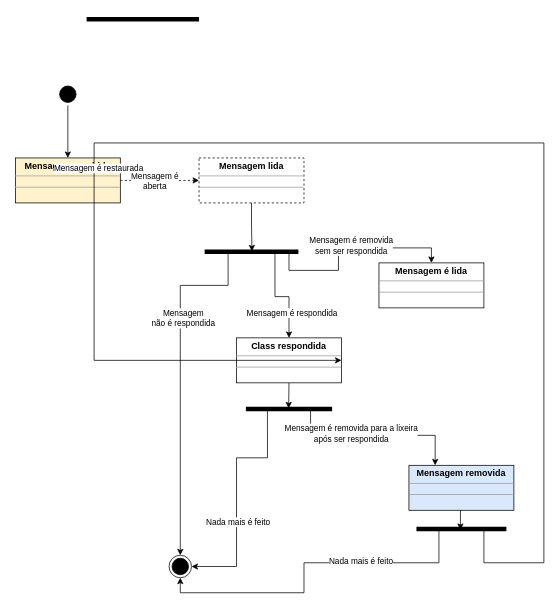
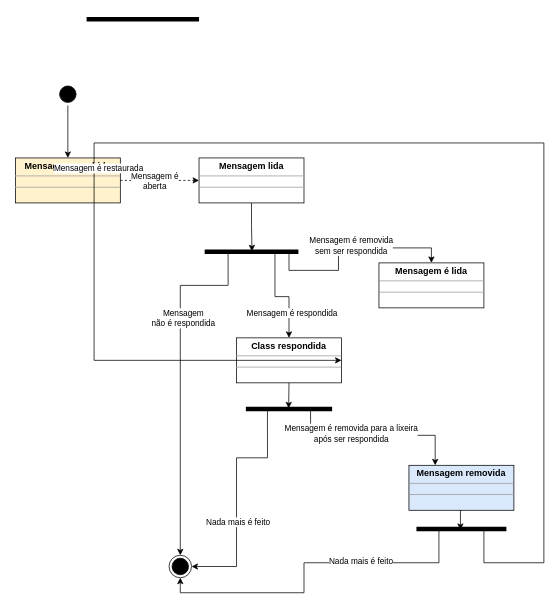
  <mxCell id="0" />
  <mxCell id="1" parent="0" />
  <mxCell id="2" value="" style="ellipse;html=1;shape=endState;fillColor=#000000;strokeColor=#000000;" vertex="1" parent="1"><mxGeometry x="225" y="740" width="30" height="30" as="geometry" /></mxCell>
  <mxCell id="3" style="edgeStyle=orthogonalEdgeStyle;rounded=0;orthogonalLoop=1;jettySize=auto;html=1;exitX=0.5;exitY=1;exitDx=0;exitDy=0;entryX=0.5;entryY=0;entryDx=0;entryDy=0;strokeColor=#000000;" edge="1" parent="1" source="4" target="7"><mxGeometry relative="1" as="geometry" /></mxCell>
  <mxCell id="4" value="" style="ellipse;html=1;shape=startState;fillColor=#000000;strokeColor=#000000;" vertex="1" parent="1"><mxGeometry x="75" y="110" width="30" height="30" as="geometry" /></mxCell>
  <mxCell id="5" style="edgeStyle=orthogonalEdgeStyle;rounded=0;orthogonalLoop=1;jettySize=auto;html=1;exitX=1;exitY=0.5;exitDx=0;exitDy=0;entryX=0;entryY=0.5;entryDx=0;entryDy=0;strokeColor=#000000;dashed=1;" edge="1" parent="1" source="7" target="9"><mxGeometry relative="1" as="geometry" /></mxCell>
  <mxCell id="6" value="Mensagem é&lt;br&gt;aberta" style="edgeLabel;html=1;align=center;verticalAlign=middle;resizable=0;points=[];" vertex="1" connectable="0" parent="5"><mxGeometry x="-0.248" y="1" relative="1" as="geometry"><mxPoint x="6" y="1" as="offset" /></mxGeometry></mxCell>
  <mxCell id="7" value="&lt;p style=&quot;margin: 0px ; margin-top: 4px ; text-align: center&quot;&gt;&lt;b&gt;Mensagem recebida&lt;/b&gt;&lt;/p&gt;&lt;hr size=&quot;1&quot;&gt;&lt;div style=&quot;height: 2px&quot;&gt;&lt;/div&gt;&lt;hr size=&quot;1&quot;&gt;&lt;div style=&quot;height: 2px&quot;&gt;&lt;/div&gt;" style="verticalAlign=top;align=left;overflow=fill;fontSize=12;fontFamily=Helvetica;html=1;strokeColor=#000000;fillColor=#fff2cc;" vertex="1" parent="1"><mxGeometry x="20" y="210" width="140" height="60" as="geometry" /></mxCell>
  <mxCell id="8" style="edgeStyle=orthogonalEdgeStyle;rounded=0;orthogonalLoop=1;jettySize=auto;html=1;exitX=0.5;exitY=1;exitDx=0;exitDy=0;strokeColor=#000000;entryX=0.505;entryY=0.455;entryDx=0;entryDy=0;entryPerimeter=0;" edge="1" parent="1" source="9" target="17"><mxGeometry relative="1" as="geometry"><mxPoint x="335" y="320" as="targetPoint" /></mxGeometry></mxCell>
- <mxCell id="9" value="&lt;p style=&quot;margin: 0px ; margin-top: 4px ; text-align: center&quot;&gt;&lt;b&gt;Mensagem lida&lt;/b&gt;&lt;/p&gt;&lt;hr size=&quot;1&quot;&gt;&lt;div style=&quot;height: 2px&quot;&gt;&lt;/div&gt;&lt;hr size=&quot;1&quot;&gt;&lt;div style=&quot;height: 2px&quot;&gt;&lt;/div&gt;" style="verticalAlign=top;align=left;overflow=fill;fontSize=12;fontFamily=Helvetica;html=1;strokeColor=#000000;dashed=1;" vertex="1" parent="1"><mxGeometry x="265" y="210" width="140" height="60" as="geometry" /></mxCell>
+ <mxCell id="9" value="&lt;p style=&quot;margin: 0px ; margin-top: 4px ; text-align: center&quot;&gt;&lt;b&gt;Mensagem lida&lt;/b&gt;&lt;/p&gt;&lt;hr size=&quot;1&quot;&gt;&lt;div style=&quot;height: 2px&quot;&gt;&lt;/div&gt;&lt;hr size=&quot;1&quot;&gt;&lt;div style=&quot;height: 2px&quot;&gt;&lt;/div&gt;" style="verticalAlign=top;align=left;overflow=fill;fontSize=12;fontFamily=Helvetica;html=1;strokeColor=#000000;" vertex="1" parent="1"><mxGeometry x="265" y="210" width="140" height="60" as="geometry" /></mxCell>
  <mxCell id="10" value="" style="shape=line;html=1;strokeWidth=6;strokeColor=#000000;" vertex="1" parent="1"><mxGeometry x="115" y="20" width="150" height="10" as="geometry" /></mxCell>
  <mxCell id="11" style="edgeStyle=orthogonalEdgeStyle;rounded=0;orthogonalLoop=1;jettySize=auto;html=1;exitX=0.25;exitY=0.5;exitDx=0;exitDy=0;exitPerimeter=0;entryX=0.5;entryY=0;entryDx=0;entryDy=0;strokeColor=#000000;" edge="1" parent="1" source="17" target="2"><mxGeometry relative="1" as="geometry"><Array as="points"><mxPoint x="304" y="380" /><mxPoint x="240" y="380" /></Array></mxGeometry></mxCell>
  <mxCell id="12" value="Mensagem&lt;br&gt;não é respondida" style="edgeLabel;html=1;align=center;verticalAlign=middle;resizable=0;points=[];" vertex="1" connectable="0" parent="11"><mxGeometry x="-0.353" y="3" relative="1" as="geometry"><mxPoint as="offset" /></mxGeometry></mxCell>
  <mxCell id="13" style="edgeStyle=orthogonalEdgeStyle;rounded=0;orthogonalLoop=1;jettySize=auto;html=1;exitX=0.75;exitY=0.5;exitDx=0;exitDy=0;exitPerimeter=0;strokeColor=#000000;" edge="1" parent="1" source="17" target="19"><mxGeometry relative="1" as="geometry" /></mxCell>
  <mxCell id="14" value="Mensagem é respondida" style="edgeLabel;html=1;align=center;verticalAlign=middle;resizable=0;points=[];" vertex="1" connectable="0" parent="13"><mxGeometry x="0.291" y="3" relative="1" as="geometry"><mxPoint y="14" as="offset" /></mxGeometry></mxCell>
  <mxCell id="15" style="edgeStyle=orthogonalEdgeStyle;rounded=0;orthogonalLoop=1;jettySize=auto;html=1;exitX=1;exitY=0.5;exitDx=0;exitDy=0;exitPerimeter=0;strokeColor=#000000;" edge="1" parent="1" source="17" target="32"><mxGeometry relative="1" as="geometry"><Array as="points"><mxPoint x="385" y="335" /><mxPoint x="385" y="360" /><mxPoint x="451" y="360" /><mxPoint x="451" y="330" /><mxPoint x="575" y="330" /></Array></mxGeometry></mxCell>
  <mxCell id="16" value="Mensagem é removida&lt;br&gt;sem ser respondida" style="edgeLabel;html=1;align=center;verticalAlign=middle;resizable=0;points=[];" vertex="1" connectable="0" parent="15"><mxGeometry x="0.083" y="4" relative="1" as="geometry"><mxPoint as="offset" /></mxGeometry></mxCell>
  <mxCell id="17" value="" style="shape=line;html=1;strokeWidth=6;strokeColor=#000000;" vertex="1" parent="1"><mxGeometry x="272.5" y="330" width="125" height="10" as="geometry" /></mxCell>
  <mxCell id="18" style="edgeStyle=orthogonalEdgeStyle;rounded=0;orthogonalLoop=1;jettySize=auto;html=1;exitX=0.5;exitY=1;exitDx=0;exitDy=0;entryX=0.496;entryY=0.4;entryDx=0;entryDy=0;entryPerimeter=0;strokeColor=#000000;" edge="1" parent="1" source="19" target="24"><mxGeometry relative="1" as="geometry" /></mxCell>
  <mxCell id="19" value="&lt;p style=&quot;margin: 0px ; margin-top: 4px ; text-align: center&quot;&gt;&lt;b&gt;Class respondida&lt;/b&gt;&lt;/p&gt;&lt;hr size=&quot;1&quot;&gt;&lt;div style=&quot;height: 2px&quot;&gt;&lt;/div&gt;&lt;hr size=&quot;1&quot;&gt;&lt;div style=&quot;height: 2px&quot;&gt;&lt;/div&gt;" style="verticalAlign=top;align=left;overflow=fill;fontSize=12;fontFamily=Helvetica;html=1;strokeColor=#000000;" vertex="1" parent="1"><mxGeometry x="315" y="450" width="140" height="60" as="geometry" /></mxCell>
  <mxCell id="20" style="edgeStyle=orthogonalEdgeStyle;rounded=0;orthogonalLoop=1;jettySize=auto;html=1;exitX=0.75;exitY=0.5;exitDx=0;exitDy=0;exitPerimeter=0;entryX=0.25;entryY=0;entryDx=0;entryDy=0;strokeColor=#000000;" edge="1" parent="1" source="24" target="26"><mxGeometry relative="1" as="geometry"><Array as="points"><mxPoint x="414" y="580" /><mxPoint x="580" y="580" /></Array></mxGeometry></mxCell>
  <mxCell id="21" value="Mensagem é removida para a lixeira&lt;br&gt;após ser respondida" style="edgeLabel;html=1;align=center;verticalAlign=middle;resizable=0;points=[];" vertex="1" connectable="0" parent="20"><mxGeometry x="-0.259" y="3" relative="1" as="geometry"><mxPoint as="offset" /></mxGeometry></mxCell>
  <mxCell id="22" style="edgeStyle=orthogonalEdgeStyle;rounded=0;orthogonalLoop=1;jettySize=auto;html=1;exitX=0.25;exitY=0.5;exitDx=0;exitDy=0;exitPerimeter=0;entryX=1;entryY=0.5;entryDx=0;entryDy=0;strokeColor=#000000;" edge="1" parent="1" source="24" target="2"><mxGeometry relative="1" as="geometry"><Array as="points"><mxPoint x="356" y="610" /><mxPoint x="315" y="610" /><mxPoint x="315" y="755" /></Array></mxGeometry></mxCell>
  <mxCell id="23" value="Nada mais é feito" style="edgeLabel;html=1;align=center;verticalAlign=middle;resizable=0;points=[];" vertex="1" connectable="0" parent="22"><mxGeometry x="0.235" y="1" relative="1" as="geometry"><mxPoint as="offset" /></mxGeometry></mxCell>
  <mxCell id="24" value="" style="shape=line;html=1;strokeWidth=6;strokeColor=#000000;" vertex="1" parent="1"><mxGeometry x="327.5" y="540" width="115" height="10" as="geometry" /></mxCell>
  <mxCell id="25" style="edgeStyle=orthogonalEdgeStyle;rounded=0;orthogonalLoop=1;jettySize=auto;html=1;exitX=0.5;exitY=1;exitDx=0;exitDy=0;entryX=0.489;entryY=0.617;entryDx=0;entryDy=0;entryPerimeter=0;strokeColor=#000000;" edge="1" parent="1" source="26" target="31"><mxGeometry relative="1" as="geometry" /></mxCell>
  <mxCell id="26" value="&lt;p style=&quot;margin: 0px ; margin-top: 4px ; text-align: center&quot;&gt;&lt;b&gt;Mensagem removida&lt;/b&gt;&lt;/p&gt;&lt;hr size=&quot;1&quot;&gt;&lt;div style=&quot;height: 2px&quot;&gt;&lt;/div&gt;&lt;hr size=&quot;1&quot;&gt;&lt;div style=&quot;height: 2px&quot;&gt;&lt;/div&gt;" style="verticalAlign=top;align=left;overflow=fill;fontSize=12;fontFamily=Helvetica;html=1;strokeColor=#000000;fillColor=#dae8fc;" vertex="1" parent="1"><mxGeometry x="545" y="620" width="140" height="60" as="geometry" /></mxCell>
  <mxCell id="27" style="edgeStyle=orthogonalEdgeStyle;rounded=0;orthogonalLoop=1;jettySize=auto;html=1;exitX=0.25;exitY=0.5;exitDx=0;exitDy=0;exitPerimeter=0;entryX=0.5;entryY=1;entryDx=0;entryDy=0;strokeColor=#000000;" edge="1" parent="1" source="31" target="2"><mxGeometry relative="1" as="geometry"><Array as="points"><mxPoint x="585" y="750" /><mxPoint x="405" y="750" /><mxPoint x="405" y="790" /><mxPoint x="240" y="790" /></Array></mxGeometry></mxCell>
  <mxCell id="28" value="Nada mais é feito" style="edgeLabel;html=1;align=center;verticalAlign=middle;resizable=0;points=[];" vertex="1" connectable="0" parent="27"><mxGeometry x="-0.335" y="-3" relative="1" as="geometry"><mxPoint as="offset" /></mxGeometry></mxCell>
  <mxCell id="29" style="edgeStyle=orthogonalEdgeStyle;rounded=0;orthogonalLoop=1;jettySize=auto;html=1;exitX=0.75;exitY=0.5;exitDx=0;exitDy=0;exitPerimeter=0;entryX=1;entryY=0.5;entryDx=0;entryDy=0;strokeColor=#000000;" edge="1" parent="1" source="31" target="19"><mxGeometry relative="1" as="geometry"><Array as="points"><mxPoint x="645" y="750" /><mxPoint x="725" y="750" /><mxPoint x="725" y="190" /><mxPoint x="125" y="190" /><mxPoint x="125" y="480" /></Array></mxGeometry></mxCell>
  <mxCell id="30" value="Mensagem é restaurada" style="edgeLabel;html=1;align=center;verticalAlign=middle;resizable=0;points=[];" vertex="1" connectable="0" parent="29"><mxGeometry x="0.389" y="5" relative="1" as="geometry"><mxPoint y="-5" as="offset" /></mxGeometry></mxCell>
  <mxCell id="31" value="" style="shape=line;html=1;strokeWidth=6;strokeColor=#000000;" vertex="1" parent="1"><mxGeometry x="555" y="700" width="120" height="10" as="geometry" /></mxCell>
  <mxCell id="32" value="&lt;p style=&quot;margin: 0px ; margin-top: 4px ; text-align: center&quot;&gt;&lt;b&gt;Mensagem é lida&lt;/b&gt;&lt;/p&gt;&lt;hr size=&quot;1&quot;&gt;&lt;div style=&quot;height: 2px&quot;&gt;&lt;/div&gt;&lt;hr size=&quot;1&quot;&gt;&lt;div style=&quot;height: 2px&quot;&gt;&lt;/div&gt;" style="verticalAlign=top;align=left;overflow=fill;fontSize=12;fontFamily=Helvetica;html=1;strokeColor=#000000;" vertex="1" parent="1"><mxGeometry x="505" y="350" width="140" height="60" as="geometry" /></mxCell>
